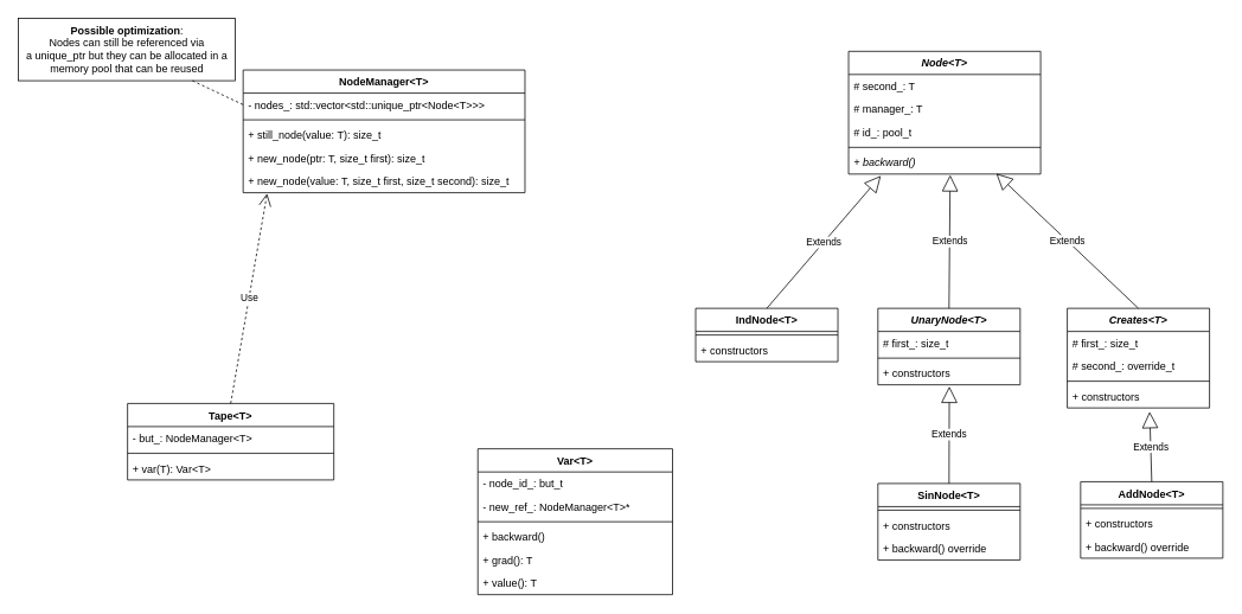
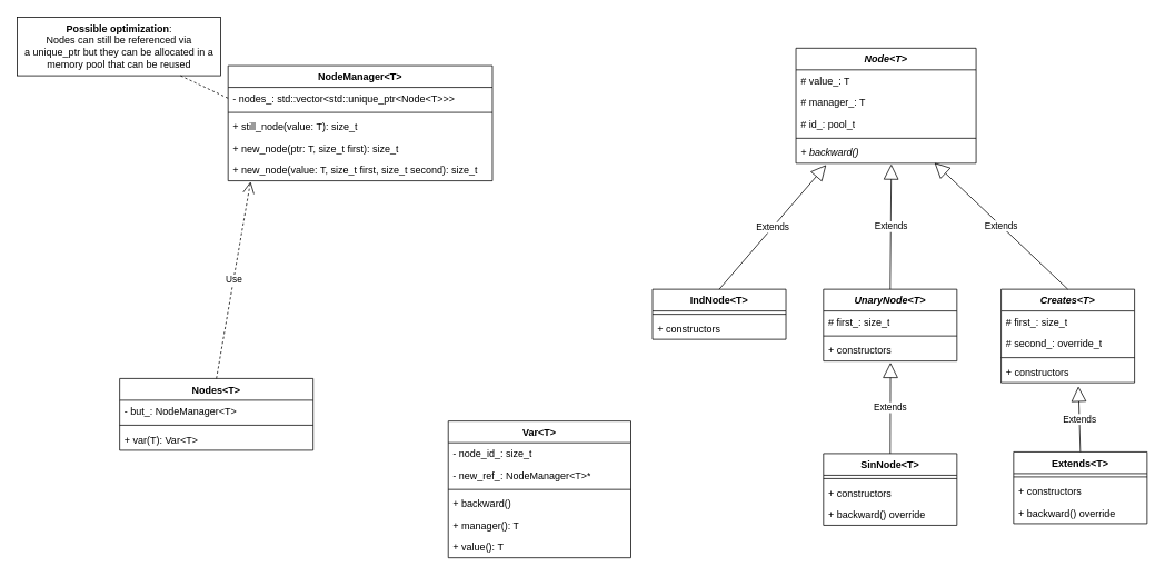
  <mxCell id="0" />
  <mxCell id="1" parent="0" />
- <mxCell id="2" value="Tape&amp;lt;T&amp;gt;" style="swimlane;fontStyle=1;align=center;verticalAlign=top;childLayout=stackLayout;horizontal=1;startSize=26;horizontalStack=0;resizeParent=1;resizeParentMax=0;resizeLast=0;collapsible=1;marginBottom=0;whiteSpace=wrap;html=1;" parent="1" vertex="1"><mxGeometry x="143" y="453" width="232" height="86" as="geometry" /></mxCell>
+ <mxCell id="2" value="Nodes&amp;lt;T&amp;gt;" style="swimlane;fontStyle=1;align=center;verticalAlign=top;childLayout=stackLayout;horizontal=1;startSize=26;horizontalStack=0;resizeParent=1;resizeParentMax=0;resizeLast=0;collapsible=1;marginBottom=0;whiteSpace=wrap;html=1;" parent="1" vertex="1"><mxGeometry x="143" y="453" width="232" height="86" as="geometry" /></mxCell>
  <mxCell id="3" value="- but_: NodeManager&amp;lt;T&amp;gt;" style="text;strokeColor=none;fillColor=none;align=left;verticalAlign=top;spacingLeft=4;spacingRight=4;overflow=hidden;rotatable=0;points=[[0,0.5],[1,0.5]];portConstraint=eastwest;whiteSpace=wrap;html=1;" parent="2" vertex="1"><mxGeometry y="26" width="232" height="26" as="geometry" /></mxCell>
  <mxCell id="4" value="" style="line;strokeWidth=1;fillColor=none;align=left;verticalAlign=middle;spacingTop=-1;spacingLeft=3;spacingRight=3;rotatable=0;labelPosition=right;points=[];portConstraint=eastwest;strokeColor=inherit;" parent="2" vertex="1"><mxGeometry y="52" width="232" height="8" as="geometry" /></mxCell>
  <mxCell id="5" value="+ var(T): Var&amp;lt;T&amp;gt;" style="text;strokeColor=none;fillColor=none;align=left;verticalAlign=top;spacingLeft=4;spacingRight=4;overflow=hidden;rotatable=0;points=[[0,0.5],[1,0.5]];portConstraint=eastwest;whiteSpace=wrap;html=1;" parent="2" vertex="1"><mxGeometry y="60" width="232" height="26" as="geometry" /></mxCell>
  <mxCell id="6" value="&lt;i&gt;Node&amp;lt;T&amp;gt;&lt;/i&gt;" style="swimlane;fontStyle=1;align=center;verticalAlign=top;childLayout=stackLayout;horizontal=1;startSize=26;horizontalStack=0;resizeParent=1;resizeParentMax=0;resizeLast=0;collapsible=1;marginBottom=0;whiteSpace=wrap;html=1;" parent="1" vertex="1"><mxGeometry x="954" y="57" width="216" height="138" as="geometry" /></mxCell>
- <mxCell id="7" value="# second_: T" style="text;strokeColor=none;fillColor=none;align=left;verticalAlign=top;spacingLeft=4;spacingRight=4;overflow=hidden;rotatable=0;points=[[0,0.5],[1,0.5]];portConstraint=eastwest;whiteSpace=wrap;html=1;" parent="6" vertex="1"><mxGeometry y="26" width="216" height="26" as="geometry" /></mxCell>
+ <mxCell id="7" value="# value_: T" style="text;strokeColor=none;fillColor=none;align=left;verticalAlign=top;spacingLeft=4;spacingRight=4;overflow=hidden;rotatable=0;points=[[0,0.5],[1,0.5]];portConstraint=eastwest;whiteSpace=wrap;html=1;" parent="6" vertex="1"><mxGeometry y="26" width="216" height="26" as="geometry" /></mxCell>
  <mxCell id="8" value="# manager_: T" style="text;strokeColor=none;fillColor=none;align=left;verticalAlign=top;spacingLeft=4;spacingRight=4;overflow=hidden;rotatable=0;points=[[0,0.5],[1,0.5]];portConstraint=eastwest;whiteSpace=wrap;html=1;" parent="6" vertex="1"><mxGeometry y="52" width="216" height="26" as="geometry" /></mxCell>
  <mxCell id="9" value="# id_: pool_t" style="text;strokeColor=none;fillColor=none;align=left;verticalAlign=top;spacingLeft=4;spacingRight=4;overflow=hidden;rotatable=0;points=[[0,0.5],[1,0.5]];portConstraint=eastwest;whiteSpace=wrap;html=1;" parent="6" vertex="1"><mxGeometry y="78" width="216" height="26" as="geometry" /></mxCell>
  <mxCell id="10" value="" style="line;strokeWidth=1;fillColor=none;align=left;verticalAlign=middle;spacingTop=-1;spacingLeft=3;spacingRight=3;rotatable=0;labelPosition=right;points=[];portConstraint=eastwest;strokeColor=inherit;" parent="6" vertex="1"><mxGeometry y="104" width="216" height="8" as="geometry" /></mxCell>
  <mxCell id="11" value="&lt;i&gt;+ backward()&lt;/i&gt;" style="text;strokeColor=none;fillColor=none;align=left;verticalAlign=top;spacingLeft=4;spacingRight=4;overflow=hidden;rotatable=0;points=[[0,0.5],[1,0.5]];portConstraint=eastwest;whiteSpace=wrap;html=1;" parent="6" vertex="1"><mxGeometry y="112" width="216" height="26" as="geometry" /></mxCell>
  <mxCell id="12" value="NodeManager&amp;lt;T&amp;gt;" style="swimlane;fontStyle=1;align=center;verticalAlign=top;childLayout=stackLayout;horizontal=1;startSize=26;horizontalStack=0;resizeParent=1;resizeParentMax=0;resizeLast=0;collapsible=1;marginBottom=0;whiteSpace=wrap;html=1;" parent="1" vertex="1"><mxGeometry x="273" y="78" width="317" height="138" as="geometry" /></mxCell>
  <mxCell id="13" value="- nodes_: std::vector&amp;lt;std::unique_ptr&amp;lt;Node&amp;lt;T&amp;gt;&amp;gt;&amp;gt;" style="text;strokeColor=none;fillColor=none;align=left;verticalAlign=top;spacingLeft=4;spacingRight=4;overflow=hidden;rotatable=0;points=[[0,0.5],[1,0.5]];portConstraint=eastwest;whiteSpace=wrap;html=1;" parent="12" vertex="1"><mxGeometry y="26" width="317" height="26" as="geometry" /></mxCell>
  <mxCell id="14" value="" style="line;strokeWidth=1;fillColor=none;align=left;verticalAlign=middle;spacingTop=-1;spacingLeft=3;spacingRight=3;rotatable=0;labelPosition=right;points=[];portConstraint=eastwest;strokeColor=inherit;" parent="12" vertex="1"><mxGeometry y="52" width="317" height="8" as="geometry" /></mxCell>
  <mxCell id="15" value="+ still_node(value: T): size_t" style="text;strokeColor=none;fillColor=none;align=left;verticalAlign=top;spacingLeft=4;spacingRight=4;overflow=hidden;rotatable=0;points=[[0,0.5],[1,0.5]];portConstraint=eastwest;whiteSpace=wrap;html=1;" parent="12" vertex="1"><mxGeometry y="60" width="317" height="26" as="geometry" /></mxCell>
  <mxCell id="16" value="+ new_node(ptr: T, size_t first): size_t" style="text;strokeColor=none;fillColor=none;align=left;verticalAlign=top;spacingLeft=4;spacingRight=4;overflow=hidden;rotatable=0;points=[[0,0.5],[1,0.5]];portConstraint=eastwest;whiteSpace=wrap;html=1;" parent="12" vertex="1"><mxGeometry y="86" width="317" height="26" as="geometry" /></mxCell>
  <mxCell id="17" value="+ new_node(value: T, size_t first, size_t second): size_t" style="text;strokeColor=none;fillColor=none;align=left;verticalAlign=top;spacingLeft=4;spacingRight=4;overflow=hidden;rotatable=0;points=[[0,0.5],[1,0.5]];portConstraint=eastwest;whiteSpace=wrap;html=1;" parent="12" vertex="1"><mxGeometry y="112" width="317" height="26" as="geometry" /></mxCell>
  <mxCell id="18" value="&lt;b&gt;Possible optimization&lt;/b&gt;:&lt;br&gt;Nodes can still be referenced via&lt;div&gt;a unique_ptr but they can be&amp;nbsp;allocated in a&lt;div&gt;memory pool that can be reused&lt;/div&gt;&lt;/div&gt;" style="text;html=1;align=center;verticalAlign=middle;resizable=0;points=[];autosize=1;strokeColor=default;fillColor=none;" parent="1" vertex="1"><mxGeometry x="20" y="20" width="244" height="70" as="geometry" /></mxCell>
  <mxCell id="19" value="" style="endArrow=none;dashed=1;html=1;rounded=0;entryX=0;entryY=0.5;entryDx=0;entryDy=0;" parent="1" source="18" target="13" edge="1"><mxGeometry width="50" height="50" relative="1" as="geometry"><mxPoint x="312" y="243" as="sourcePoint" /><mxPoint x="362" y="193" as="targetPoint" /></mxGeometry></mxCell>
  <mxCell id="20" value="IndNode&amp;lt;T&amp;gt;" style="swimlane;fontStyle=1;align=center;verticalAlign=top;childLayout=stackLayout;horizontal=1;startSize=26;horizontalStack=0;resizeParent=1;resizeParentMax=0;resizeLast=0;collapsible=1;marginBottom=0;whiteSpace=wrap;html=1;" parent="1" vertex="1"><mxGeometry x="782" y="346" width="160" height="60" as="geometry" /></mxCell>
  <mxCell id="21" value="" style="line;strokeWidth=1;fillColor=none;align=left;verticalAlign=middle;spacingTop=-1;spacingLeft=3;spacingRight=3;rotatable=0;labelPosition=right;points=[];portConstraint=eastwest;strokeColor=inherit;" parent="20" vertex="1"><mxGeometry y="26" width="160" height="8" as="geometry" /></mxCell>
  <mxCell id="22" value="+ constructors" style="text;strokeColor=none;fillColor=none;align=left;verticalAlign=top;spacingLeft=4;spacingRight=4;overflow=hidden;rotatable=0;points=[[0,0.5],[1,0.5]];portConstraint=eastwest;whiteSpace=wrap;html=1;" parent="20" vertex="1"><mxGeometry y="34" width="160" height="26" as="geometry" /></mxCell>
  <mxCell id="23" value="Extends" style="endArrow=block;endSize=16;endFill=0;html=1;rounded=0;exitX=0.5;exitY=0;exitDx=0;exitDy=0;entryX=0.168;entryY=1.075;entryDx=0;entryDy=0;entryPerimeter=0;" parent="1" source="20" target="11" edge="1"><mxGeometry width="160" relative="1" as="geometry"><mxPoint x="732" y="314" as="sourcePoint" /><mxPoint x="997" y="271" as="targetPoint" /></mxGeometry></mxCell>
  <mxCell id="24" value="UnaryNode&amp;lt;T&amp;gt;" style="swimlane;fontStyle=3;align=center;verticalAlign=top;childLayout=stackLayout;horizontal=1;startSize=26;horizontalStack=0;resizeParent=1;resizeParentMax=0;resizeLast=0;collapsible=1;marginBottom=0;whiteSpace=wrap;html=1;" parent="1" vertex="1"><mxGeometry x="987" y="346" width="160" height="86" as="geometry" /></mxCell>
  <mxCell id="25" value="# first_: size_t" style="text;strokeColor=none;fillColor=none;align=left;verticalAlign=top;spacingLeft=4;spacingRight=4;overflow=hidden;rotatable=0;points=[[0,0.5],[1,0.5]];portConstraint=eastwest;whiteSpace=wrap;html=1;" parent="24" vertex="1"><mxGeometry y="26" width="160" height="26" as="geometry" /></mxCell>
  <mxCell id="26" value="" style="line;strokeWidth=1;fillColor=none;align=left;verticalAlign=middle;spacingTop=-1;spacingLeft=3;spacingRight=3;rotatable=0;labelPosition=right;points=[];portConstraint=eastwest;strokeColor=inherit;" parent="24" vertex="1"><mxGeometry y="52" width="160" height="8" as="geometry" /></mxCell>
  <mxCell id="27" value="+ constructors" style="text;strokeColor=none;fillColor=none;align=left;verticalAlign=top;spacingLeft=4;spacingRight=4;overflow=hidden;rotatable=0;points=[[0,0.5],[1,0.5]];portConstraint=eastwest;whiteSpace=wrap;html=1;" parent="24" vertex="1"><mxGeometry y="60" width="160" height="26" as="geometry" /></mxCell>
  <mxCell id="28" value="Extends" style="endArrow=block;endSize=16;endFill=0;html=1;rounded=0;exitX=0.5;exitY=0;exitDx=0;exitDy=0;entryX=0.529;entryY=1.041;entryDx=0;entryDy=0;entryPerimeter=0;" parent="1" source="24" target="11" edge="1"><mxGeometry width="160" relative="1" as="geometry"><mxPoint x="518" y="458" as="sourcePoint" /><mxPoint x="883" y="229" as="targetPoint" /></mxGeometry></mxCell>
  <mxCell id="29" value="Creates&amp;lt;T&amp;gt;" style="swimlane;fontStyle=3;align=center;verticalAlign=top;childLayout=stackLayout;horizontal=1;startSize=26;horizontalStack=0;resizeParent=1;resizeParentMax=0;resizeLast=0;collapsible=1;marginBottom=0;whiteSpace=wrap;html=1;" parent="1" vertex="1"><mxGeometry x="1200" y="346" width="160" height="112" as="geometry" /></mxCell>
  <mxCell id="30" value="# first_: size_t" style="text;strokeColor=none;fillColor=none;align=left;verticalAlign=top;spacingLeft=4;spacingRight=4;overflow=hidden;rotatable=0;points=[[0,0.5],[1,0.5]];portConstraint=eastwest;whiteSpace=wrap;html=1;" parent="29" vertex="1"><mxGeometry y="26" width="160" height="26" as="geometry" /></mxCell>
  <mxCell id="31" value="# second_: override_t" style="text;strokeColor=none;fillColor=none;align=left;verticalAlign=top;spacingLeft=4;spacingRight=4;overflow=hidden;rotatable=0;points=[[0,0.5],[1,0.5]];portConstraint=eastwest;whiteSpace=wrap;html=1;" parent="29" vertex="1"><mxGeometry y="52" width="160" height="26" as="geometry" /></mxCell>
  <mxCell id="32" value="" style="line;strokeWidth=1;fillColor=none;align=left;verticalAlign=middle;spacingTop=-1;spacingLeft=3;spacingRight=3;rotatable=0;labelPosition=right;points=[];portConstraint=eastwest;strokeColor=inherit;" parent="29" vertex="1"><mxGeometry y="78" width="160" height="8" as="geometry" /></mxCell>
  <mxCell id="33" value="+ constructors" style="text;strokeColor=none;fillColor=none;align=left;verticalAlign=top;spacingLeft=4;spacingRight=4;overflow=hidden;rotatable=0;points=[[0,0.5],[1,0.5]];portConstraint=eastwest;whiteSpace=wrap;html=1;" parent="29" vertex="1"><mxGeometry y="86" width="160" height="26" as="geometry" /></mxCell>
  <mxCell id="34" value="Extends" style="endArrow=block;endSize=16;endFill=0;html=1;rounded=0;entryX=0.769;entryY=0.977;entryDx=0;entryDy=0;entryPerimeter=0;exitX=0.5;exitY=0;exitDx=0;exitDy=0;" parent="1" source="29" target="11" edge="1"><mxGeometry width="160" relative="1" as="geometry"><mxPoint x="1001" y="396" as="sourcePoint" /><mxPoint x="1161" y="396" as="targetPoint" /></mxGeometry></mxCell>
  <mxCell id="35" value="Use" style="endArrow=open;endSize=12;dashed=1;html=1;rounded=0;exitX=0.5;exitY=0;exitDx=0;exitDy=0;entryX=0.085;entryY=1.035;entryDx=0;entryDy=0;entryPerimeter=0;" parent="1" source="2" target="17" edge="1"><mxGeometry width="160" relative="1" as="geometry"><mxPoint x="646" y="397" as="sourcePoint" /><mxPoint x="334" y="300" as="targetPoint" /></mxGeometry></mxCell>
- <mxCell id="36" value="AddNode&amp;lt;T&amp;gt;" style="swimlane;fontStyle=1;align=center;verticalAlign=top;childLayout=stackLayout;horizontal=1;startSize=26;horizontalStack=0;resizeParent=1;resizeParentMax=0;resizeLast=0;collapsible=1;marginBottom=0;whiteSpace=wrap;html=1;" parent="1" vertex="1"><mxGeometry x="1215" y="541" width="160" height="86" as="geometry" /></mxCell>
+ <mxCell id="36" value="Extends&amp;lt;T&amp;gt;" style="swimlane;fontStyle=1;align=center;verticalAlign=top;childLayout=stackLayout;horizontal=1;startSize=26;horizontalStack=0;resizeParent=1;resizeParentMax=0;resizeLast=0;collapsible=1;marginBottom=0;whiteSpace=wrap;html=1;" parent="1" vertex="1"><mxGeometry x="1215" y="541" width="160" height="86" as="geometry" /></mxCell>
  <mxCell id="37" value="" style="line;strokeWidth=1;fillColor=none;align=left;verticalAlign=middle;spacingTop=-1;spacingLeft=3;spacingRight=3;rotatable=0;labelPosition=right;points=[];portConstraint=eastwest;strokeColor=inherit;" parent="36" vertex="1"><mxGeometry y="26" width="160" height="8" as="geometry" /></mxCell>
  <mxCell id="38" value="+ constructors" style="text;strokeColor=none;fillColor=none;align=left;verticalAlign=top;spacingLeft=4;spacingRight=4;overflow=hidden;rotatable=0;points=[[0,0.5],[1,0.5]];portConstraint=eastwest;whiteSpace=wrap;html=1;" parent="36" vertex="1"><mxGeometry y="34" width="160" height="26" as="geometry" /></mxCell>
  <mxCell id="39" value="+ backward() override" style="text;strokeColor=none;fillColor=none;align=left;verticalAlign=top;spacingLeft=4;spacingRight=4;overflow=hidden;rotatable=0;points=[[0,0.5],[1,0.5]];portConstraint=eastwest;whiteSpace=wrap;html=1;" parent="36" vertex="1"><mxGeometry y="60" width="160" height="26" as="geometry" /></mxCell>
  <mxCell id="40" value="Extends" style="endArrow=block;endSize=16;endFill=0;html=1;rounded=0;entryX=0.579;entryY=1.166;entryDx=0;entryDy=0;entryPerimeter=0;exitX=0.5;exitY=0;exitDx=0;exitDy=0;" parent="1" source="36" target="33" edge="1"><mxGeometry width="160" relative="1" as="geometry"><mxPoint x="1020" y="405" as="sourcePoint" /><mxPoint x="1180" y="405" as="targetPoint" /></mxGeometry></mxCell>
  <mxCell id="41" value="SinNode&amp;lt;T&amp;gt;" style="swimlane;fontStyle=1;align=center;verticalAlign=top;childLayout=stackLayout;horizontal=1;startSize=26;horizontalStack=0;resizeParent=1;resizeParentMax=0;resizeLast=0;collapsible=1;marginBottom=0;whiteSpace=wrap;html=1;" parent="1" vertex="1"><mxGeometry x="987" y="543" width="160" height="86" as="geometry" /></mxCell>
  <mxCell id="42" value="" style="line;strokeWidth=1;fillColor=none;align=left;verticalAlign=middle;spacingTop=-1;spacingLeft=3;spacingRight=3;rotatable=0;labelPosition=right;points=[];portConstraint=eastwest;strokeColor=inherit;" parent="41" vertex="1"><mxGeometry y="26" width="160" height="8" as="geometry" /></mxCell>
  <mxCell id="43" value="+ constructors" style="text;strokeColor=none;fillColor=none;align=left;verticalAlign=top;spacingLeft=4;spacingRight=4;overflow=hidden;rotatable=0;points=[[0,0.5],[1,0.5]];portConstraint=eastwest;whiteSpace=wrap;html=1;" parent="41" vertex="1"><mxGeometry y="34" width="160" height="26" as="geometry" /></mxCell>
  <mxCell id="44" value="+ backward() override" style="text;strokeColor=none;fillColor=none;align=left;verticalAlign=top;spacingLeft=4;spacingRight=4;overflow=hidden;rotatable=0;points=[[0,0.5],[1,0.5]];portConstraint=eastwest;whiteSpace=wrap;html=1;" parent="41" vertex="1"><mxGeometry y="60" width="160" height="26" as="geometry" /></mxCell>
  <mxCell id="45" value="Extends" style="endArrow=block;endSize=16;endFill=0;html=1;rounded=0;exitX=0.5;exitY=0;exitDx=0;exitDy=0;entryX=0.502;entryY=1.071;entryDx=0;entryDy=0;entryPerimeter=0;" parent="1" source="41" target="27" edge="1"><mxGeometry width="160" relative="1" as="geometry"><mxPoint x="968" y="392" as="sourcePoint" /><mxPoint x="1128" y="392" as="targetPoint" /></mxGeometry></mxCell>
  <mxCell id="46" value="Var&amp;lt;T&amp;gt;" style="swimlane;fontStyle=1;align=center;verticalAlign=top;childLayout=stackLayout;horizontal=1;startSize=26;horizontalStack=0;resizeParent=1;resizeParentMax=0;resizeLast=0;collapsible=1;marginBottom=0;whiteSpace=wrap;html=1;" parent="1" vertex="1"><mxGeometry x="537" y="504" width="219" height="164" as="geometry" /></mxCell>
- <mxCell id="47" value="- node_id_: but_t" style="text;strokeColor=none;fillColor=none;align=left;verticalAlign=top;spacingLeft=4;spacingRight=4;overflow=hidden;rotatable=0;points=[[0,0.5],[1,0.5]];portConstraint=eastwest;whiteSpace=wrap;html=1;" parent="46" vertex="1"><mxGeometry y="26" width="219" height="26" as="geometry" /></mxCell>
+ <mxCell id="47" value="- node_id_: size_t" style="text;strokeColor=none;fillColor=none;align=left;verticalAlign=top;spacingLeft=4;spacingRight=4;overflow=hidden;rotatable=0;points=[[0,0.5],[1,0.5]];portConstraint=eastwest;whiteSpace=wrap;html=1;" parent="46" vertex="1"><mxGeometry y="26" width="219" height="26" as="geometry" /></mxCell>
  <mxCell id="48" value="- new_ref_: NodeManager&amp;lt;T&amp;gt;*" style="text;strokeColor=none;fillColor=none;align=left;verticalAlign=top;spacingLeft=4;spacingRight=4;overflow=hidden;rotatable=0;points=[[0,0.5],[1,0.5]];portConstraint=eastwest;whiteSpace=wrap;html=1;" parent="46" vertex="1"><mxGeometry y="52" width="219" height="26" as="geometry" /></mxCell>
  <mxCell id="49" value="" style="line;strokeWidth=1;fillColor=none;align=left;verticalAlign=middle;spacingTop=-1;spacingLeft=3;spacingRight=3;rotatable=0;labelPosition=right;points=[];portConstraint=eastwest;strokeColor=inherit;" parent="46" vertex="1"><mxGeometry y="78" width="219" height="8" as="geometry" /></mxCell>
  <mxCell id="50" value="+ backward()" style="text;strokeColor=none;fillColor=none;align=left;verticalAlign=top;spacingLeft=4;spacingRight=4;overflow=hidden;rotatable=0;points=[[0,0.5],[1,0.5]];portConstraint=eastwest;whiteSpace=wrap;html=1;" parent="46" vertex="1"><mxGeometry y="86" width="219" height="26" as="geometry" /></mxCell>
- <mxCell id="51" value="+ grad(): T" style="text;strokeColor=none;fillColor=none;align=left;verticalAlign=top;spacingLeft=4;spacingRight=4;overflow=hidden;rotatable=0;points=[[0,0.5],[1,0.5]];portConstraint=eastwest;whiteSpace=wrap;html=1;" parent="46" vertex="1"><mxGeometry y="112" width="219" height="26" as="geometry" /></mxCell>
+ <mxCell id="51" value="+ manager(): T" style="text;strokeColor=none;fillColor=none;align=left;verticalAlign=top;spacingLeft=4;spacingRight=4;overflow=hidden;rotatable=0;points=[[0,0.5],[1,0.5]];portConstraint=eastwest;whiteSpace=wrap;html=1;" parent="46" vertex="1"><mxGeometry y="112" width="219" height="26" as="geometry" /></mxCell>
  <mxCell id="52" value="+ value(): T" style="text;strokeColor=none;fillColor=none;align=left;verticalAlign=top;spacingLeft=4;spacingRight=4;overflow=hidden;rotatable=0;points=[[0,0.5],[1,0.5]];portConstraint=eastwest;whiteSpace=wrap;html=1;" parent="46" vertex="1"><mxGeometry y="138" width="219" height="26" as="geometry" /></mxCell>
